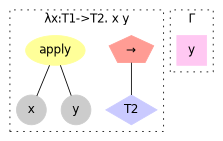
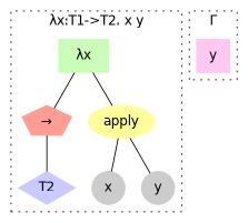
  digraph {
    fontname=helvetica
    node [color="#CCCCCC" fontname=helvetica shape=circle style=filled]
    edge [dir=none fontname=helvetica]
+   n1 [color="#CAFEB8" label="&lambda;x" shape=box]
    n2 [color="#FF9C94" label="&rarr;" shape=pentagon]
    n3 [color="#FFFF99" label=apply shape=oval]
    n4 [color="#CACAFF" label=T2 shape=diamond]
    n5 [label=x]
    n6 [label=y]
    n7 [color="#FFC8F2" label=y shape=square]
    subgraph cluster_1 {
      label="&lambda;x:T1->T2. x y"
      style=dotted
+     n1
      n2
      n3
      n4
      n5
      n6
    }
    subgraph cluster_2 {
      label="&Gamma;"
      style=dotted
      n7
    }
+   n1 -> n2
+   n1 -> n3
    n2 -> n4
    n3 -> n5
    n3 -> n6
  }
